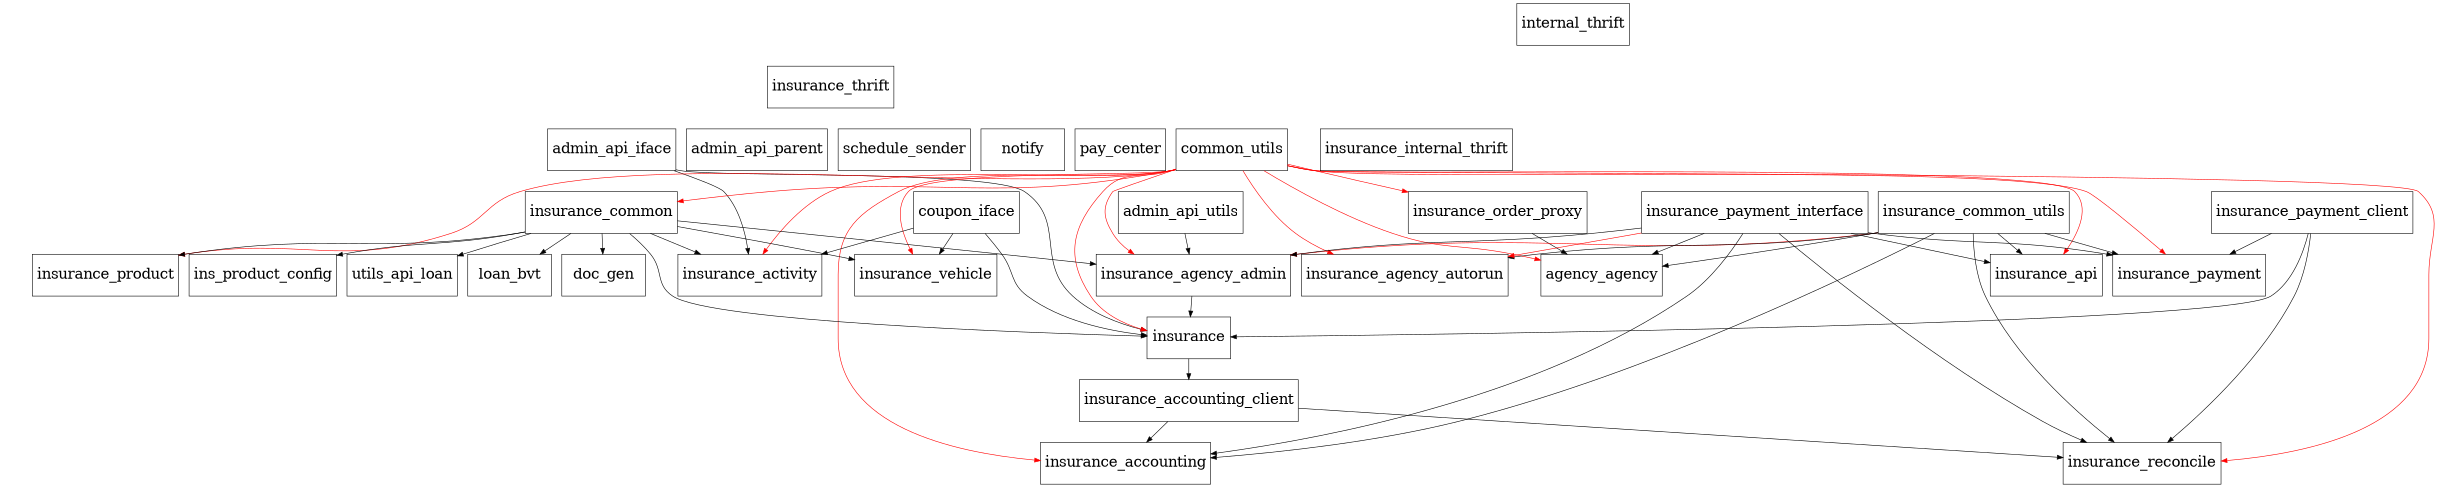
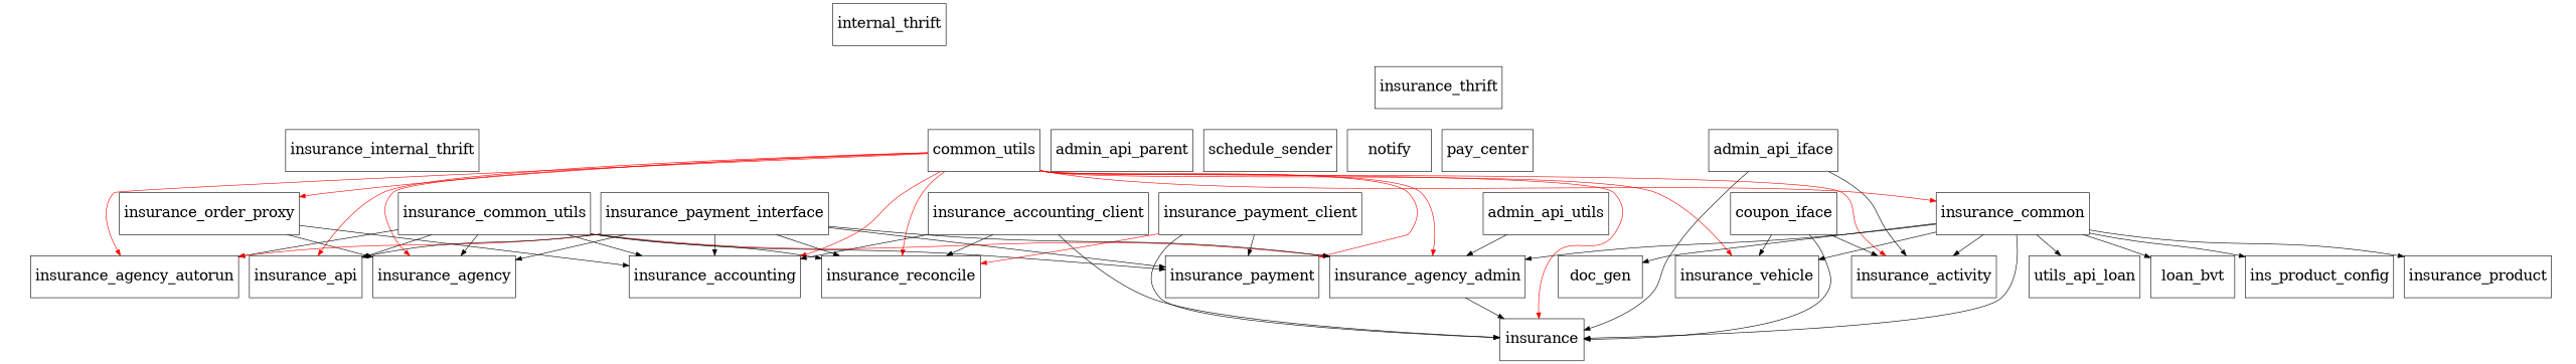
  digraph {
    fontname="DejaVu Serif"
    splines=true
    node [fontname="DejaVu Serif" fontsize=25 shape=box]
    edge [fontname="DejaVu Serif"]
    admin_api_iface [height=1 width=2.0]
    insurance [height=1 width=2.0]
    insurance_activity [height=1 width=2.0]
    admin_api_utils [height=1 width=2.0]
    insurance_agency_admin [height=1 width=2.0]
    common_utils [height=1 width=2.0]
    insurance_accounting [height=1 width=2.0]
-   insurance_agency [height=1 width=2.0 label=agency_agency]
+   insurance_agency [height=1 width=2.0]
    insurance_agency_autorun [height=1 width=2.0]
    insurance_api [height=1 width=2.0]
    insurance_common [height=1 width=2.0]
    insurance_order_proxy [height=1 width=2.0]
    insurance_payment [height=1 width=2.0]
    insurance_product [height=1 width=2.0]
    insurance_reconcile [height=1 width=2.0]
    insurance_vehicle [height=1 width=2.0]
    n17 [height=1 label=utils_api_loan width=2.0]
    doc_gen [height=1 width=2.0]
    ins_product_config [height=1 width=2.0]
    loan_bvt [height=1 width=2.0]
    coupon_iface [height=1 width=2.0]
    insurance_accounting_client [height=1 width=2.0]
    insurance_common_utils [height=1 width=2.0]
    insurance_internal_thrift [height=1 width=2.0]
    insurance_payment_client [height=1 width=2.0]
    insurance_payment_interface [height=1 width=2.0]
    insurance_thrift [height=1 width=2.0]
    admin_api_parent [height=1 width=2.0]
    n29 [height=1 label=schedule_sender width=2.0]
    notify [height=1 width=2.0]
    pay_center [height=1 width=2.0]
    internal_thrift [height=1 width=2.0]
    admin_api_iface -> insurance
    admin_api_iface -> insurance_activity
    admin_api_utils -> insurance_agency_admin
    insurance_agency_admin -> insurance
    common_utils -> insurance [color=red dir=forward]
    common_utils -> insurance_activity [color=red dir=forward]
    common_utils -> insurance_agency_admin [color=red dir=forward]
    common_utils -> insurance_accounting [color=red dir=forward]
    common_utils -> insurance_agency [color=red dir=forward]
    common_utils -> insurance_agency_autorun [color=red dir=forward]
    common_utils -> insurance_api [color=red dir=forward]
    common_utils -> insurance_common [color=red dir=forward]
    common_utils -> insurance_order_proxy [color=red dir=forward]
    common_utils -> insurance_payment [color=red dir=forward]
-   common_utils -> insurance_product [color=red dir=forward]
    common_utils -> insurance_reconcile [color=red dir=forward]
    common_utils -> insurance_vehicle [color=red dir=forward]
    insurance_common -> insurance
    insurance_common -> insurance_activity
    insurance_common -> insurance_agency_admin
    insurance_common -> insurance_product
    insurance_common -> insurance_vehicle
    insurance_common -> n17
    insurance_common -> doc_gen
    insurance_common -> ins_product_config
    insurance_common -> loan_bvt
+   insurance_order_proxy -> insurance_accounting
    insurance_order_proxy -> insurance_agency
    coupon_iface -> insurance
    coupon_iface -> insurance_activity
    coupon_iface -> insurance_vehicle
-   insurance -> insurance_accounting_client
+   insurance_accounting_client -> insurance
    insurance_accounting_client -> insurance_accounting
    insurance_accounting_client -> insurance_reconcile
    insurance_common_utils -> insurance_agency_admin [color=red]
    insurance_common_utils -> insurance_accounting
    insurance_common_utils -> insurance_agency
    insurance_common_utils -> insurance_agency_autorun
    insurance_common_utils -> insurance_api
    insurance_common_utils -> insurance_payment
    insurance_common_utils -> insurance_reconcile
    insurance_internal_thrift -> insurance_agency_admin [style=invis]
    insurance_internal_thrift -> insurance_accounting [style=invis]
    insurance_internal_thrift -> insurance_agency [style=invis]
    insurance_internal_thrift -> insurance_agency_autorun [style=invis]
    insurance_internal_thrift -> insurance_api [style=invis]
    insurance_internal_thrift -> doc_gen [style=invis]
    insurance_internal_thrift -> insurance_common_utils [style=invis]
    insurance_payment_client -> insurance
    insurance_payment_client -> insurance_payment
-   insurance_payment_client -> insurance_reconcile
+   insurance_payment_client -> insurance_reconcile [color=red]
    insurance_payment_interface -> insurance_agency_admin
    insurance_payment_interface -> insurance_accounting
    insurance_payment_interface -> insurance_agency
    insurance_payment_interface -> insurance_agency_autorun [color=red]
    insurance_payment_interface -> insurance_api
    insurance_payment_interface -> insurance_payment
    insurance_payment_interface -> insurance_reconcile
    insurance_thrift -> admin_api_iface [style=invis]
    insurance_thrift -> insurance [style=invis]
    insurance_thrift -> insurance_activity [style=invis]
    insurance_thrift -> common_utils [style=invis]
    insurance_thrift -> insurance_accounting [style=invis]
    insurance_thrift -> insurance_common [style=invis]
    insurance_thrift -> insurance_order_proxy [style=invis]
    insurance_thrift -> insurance_payment [style=invis]
    insurance_thrift -> insurance_product [style=invis]
    insurance_thrift -> doc_gen [style=invis]
    insurance_thrift -> ins_product_config [style=invis]
    insurance_thrift -> admin_api_parent [style=invis]
    insurance_thrift -> n29 [style=invis]
    insurance_thrift -> notify [style=invis]
    insurance_thrift -> pay_center [style=invis]
    internal_thrift -> insurance [style=invis]
    internal_thrift -> insurance_activity [style=invis]
    internal_thrift -> insurance_agency [style=invis]
    internal_thrift -> insurance_agency_autorun [style=invis]
    internal_thrift -> insurance_api [style=invis]
    internal_thrift -> insurance_common [style=invis]
    internal_thrift -> insurance_order_proxy [style=invis]
    internal_thrift -> insurance_payment [style=invis]
    internal_thrift -> insurance_product [style=invis]
    internal_thrift -> insurance_reconcile [style=invis]
    internal_thrift -> insurance_thrift [style=invis]
  }
